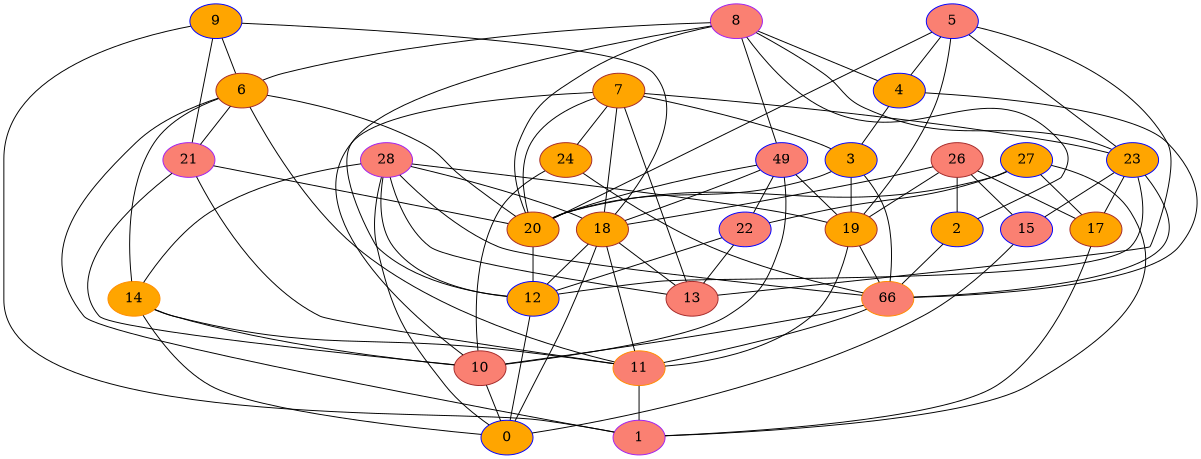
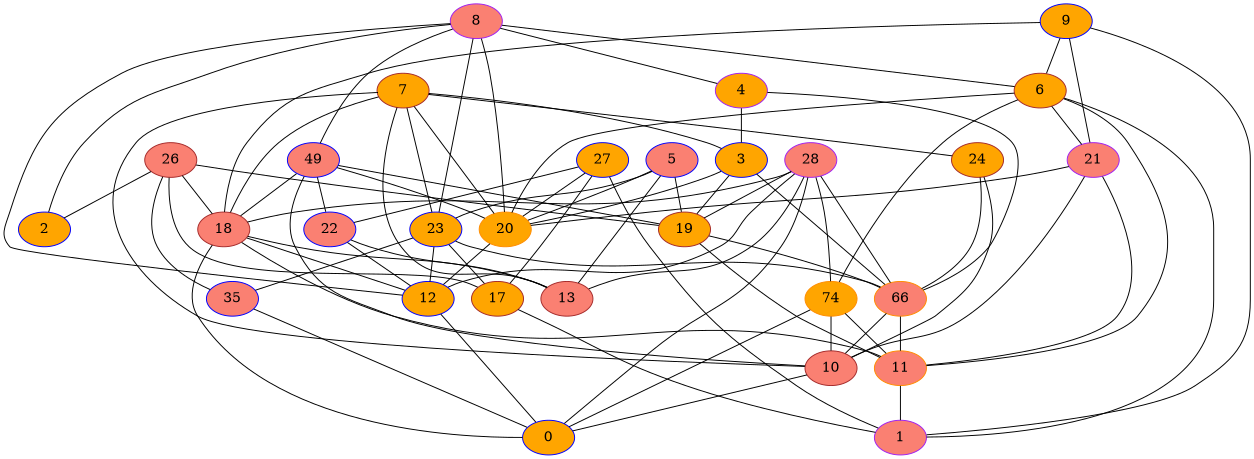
  digraph {
    node [color=blue fillcolor=orange style=filled]
    edge [color=black dir=none]
    24 [color=brown]
    n2 [color=darkorange fillcolor=salmon label=66]
    10 [color=brown fillcolor=salmon]
    11 [color=darkorange fillcolor=salmon]
    0
    1 [color=purple fillcolor=salmon]
-   18 [color=brown]
+   18 [color=brown fillcolor=salmon]
    12
    13 [color=brown fillcolor=salmon]
    27
-   20 [color=brown]
+   20 [color=darkorange]
    22 [fillcolor=salmon]
    17 [color=brown]
    9
    21 [color=purple fillcolor=salmon]
    6 [color=brown]
-   14 [color=darkorange]
-   15 [fillcolor=salmon]
+   14 [color=darkorange label=74]
+   15 [fillcolor=salmon label=35]
    n19 [fillcolor=salmon label=49]
    19 [color=brown]
    28 [color=purple fillcolor=salmon]
    7 [color=brown]
    23
    3
    26 [color=brown fillcolor=salmon]
    2
-   4
+   4 [color=purple]
    5 [fillcolor=salmon]
    8 [color=purple fillcolor=salmon]
    subgraph sub_1 {
      24
      n2
      10
      11
      0
      1
      18
      12
      13
      27
      20
      22
      17
      9
      21
      6
      14
      15
      n19
      19
      28
      7
      23
      3
      26
      2
      4
      5
      8
    }
    24 -> n2
    24 -> 10
    n2 -> 10
    n2 -> 11
    10 -> 0
    11 -> 1
    18 -> 11
    18 -> 0
    18 -> 12
    18 -> 13
    12 -> 0
    27 -> 1
    27 -> 20
    27 -> 22
    27 -> 17
    20 -> 12
    22 -> 12
    22 -> 13
    17 -> 1
    9 -> 1
    9 -> 18
    9 -> 21
    9 -> 6
    21 -> 10
    21 -> 11
    21 -> 20
    6 -> 11
    6 -> 1
    6 -> 20
    6 -> 21
    6 -> 14
    14 -> 10
    14 -> 11
    14 -> 0
    15 -> 0
    n19 -> 10
    n19 -> 18
    n19 -> 20
    n19 -> 22
    n19 -> 19
    19 -> n2
    19 -> 11
    28 -> n2
    28 -> 0
    28 -> 18
    28 -> 12
    28 -> 13
    28 -> 14
    28 -> 19
    7 -> 24
    7 -> 10
    7 -> 18
    7 -> 13
    7 -> 20
    7 -> 23
    7 -> 3
    23 -> n2
    23 -> 12
    23 -> 17
    23 -> 15
    3 -> n2
    3 -> 20
    3 -> 19
    26 -> 18
    26 -> 17
    26 -> 15
    26 -> 19
    26 -> 2
-   2 -> n2
    4 -> n2
    4 -> 3
    5 -> 13
    5 -> 20
    5 -> 19
    5 -> 23
-   5 -> 4
    8 -> 12
    8 -> 20
    8 -> 6
    8 -> n19
    8 -> 23
    8 -> 2
    8 -> 4
  }
